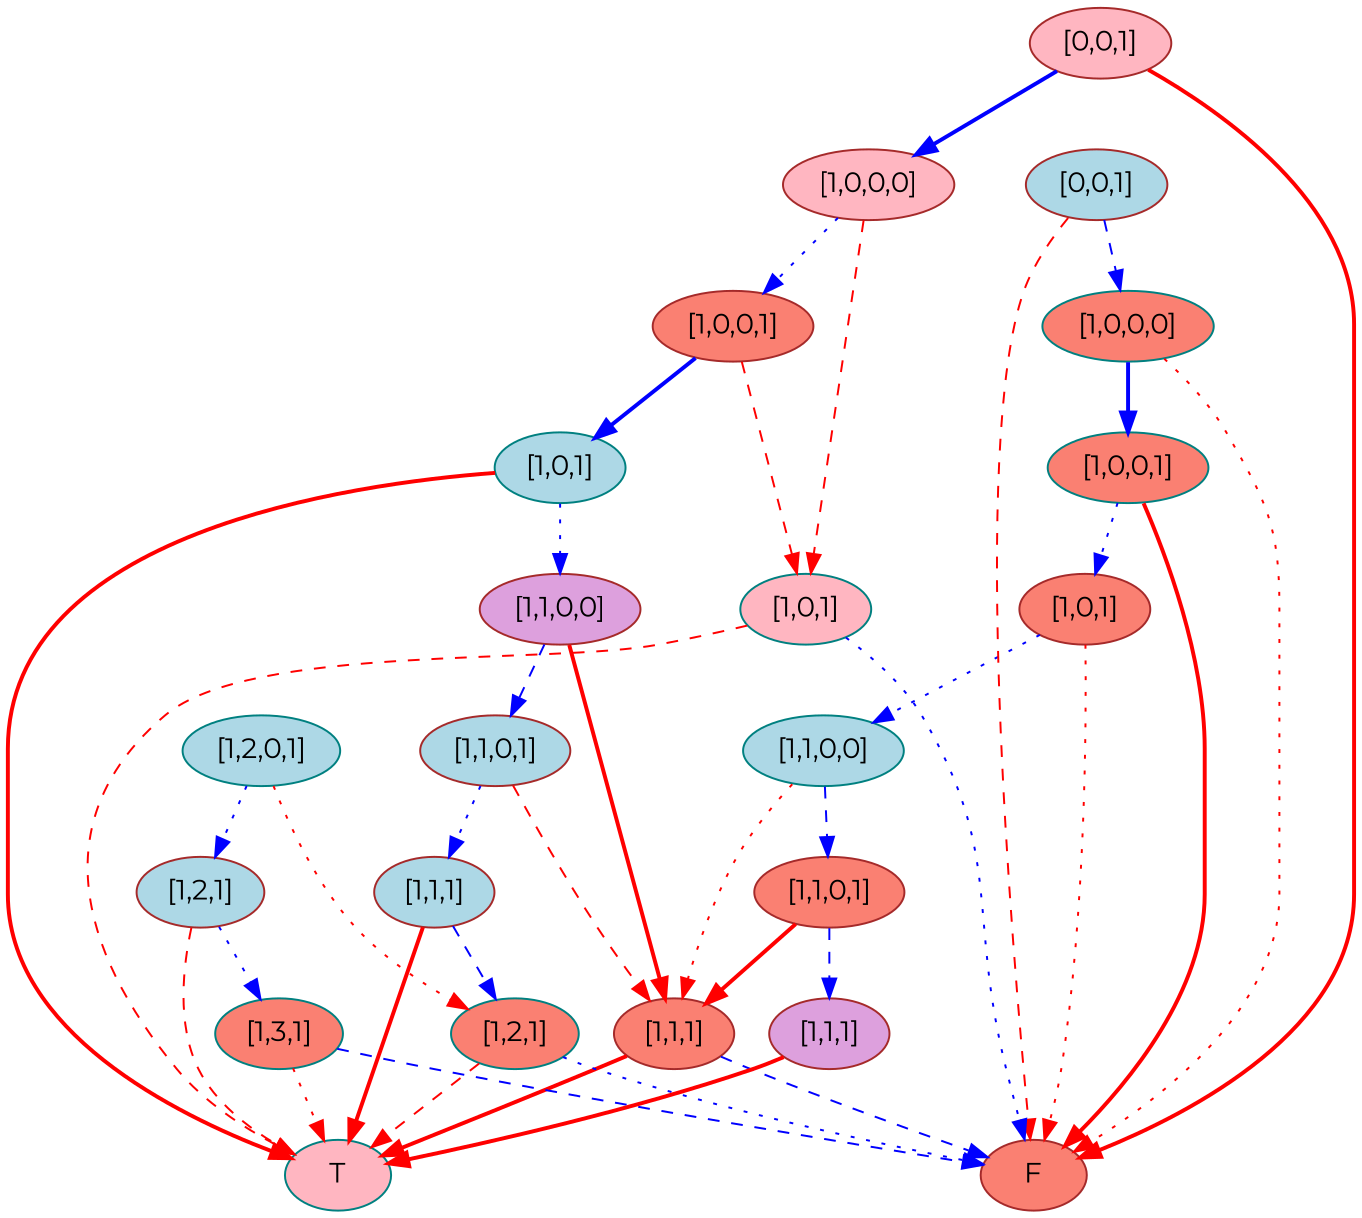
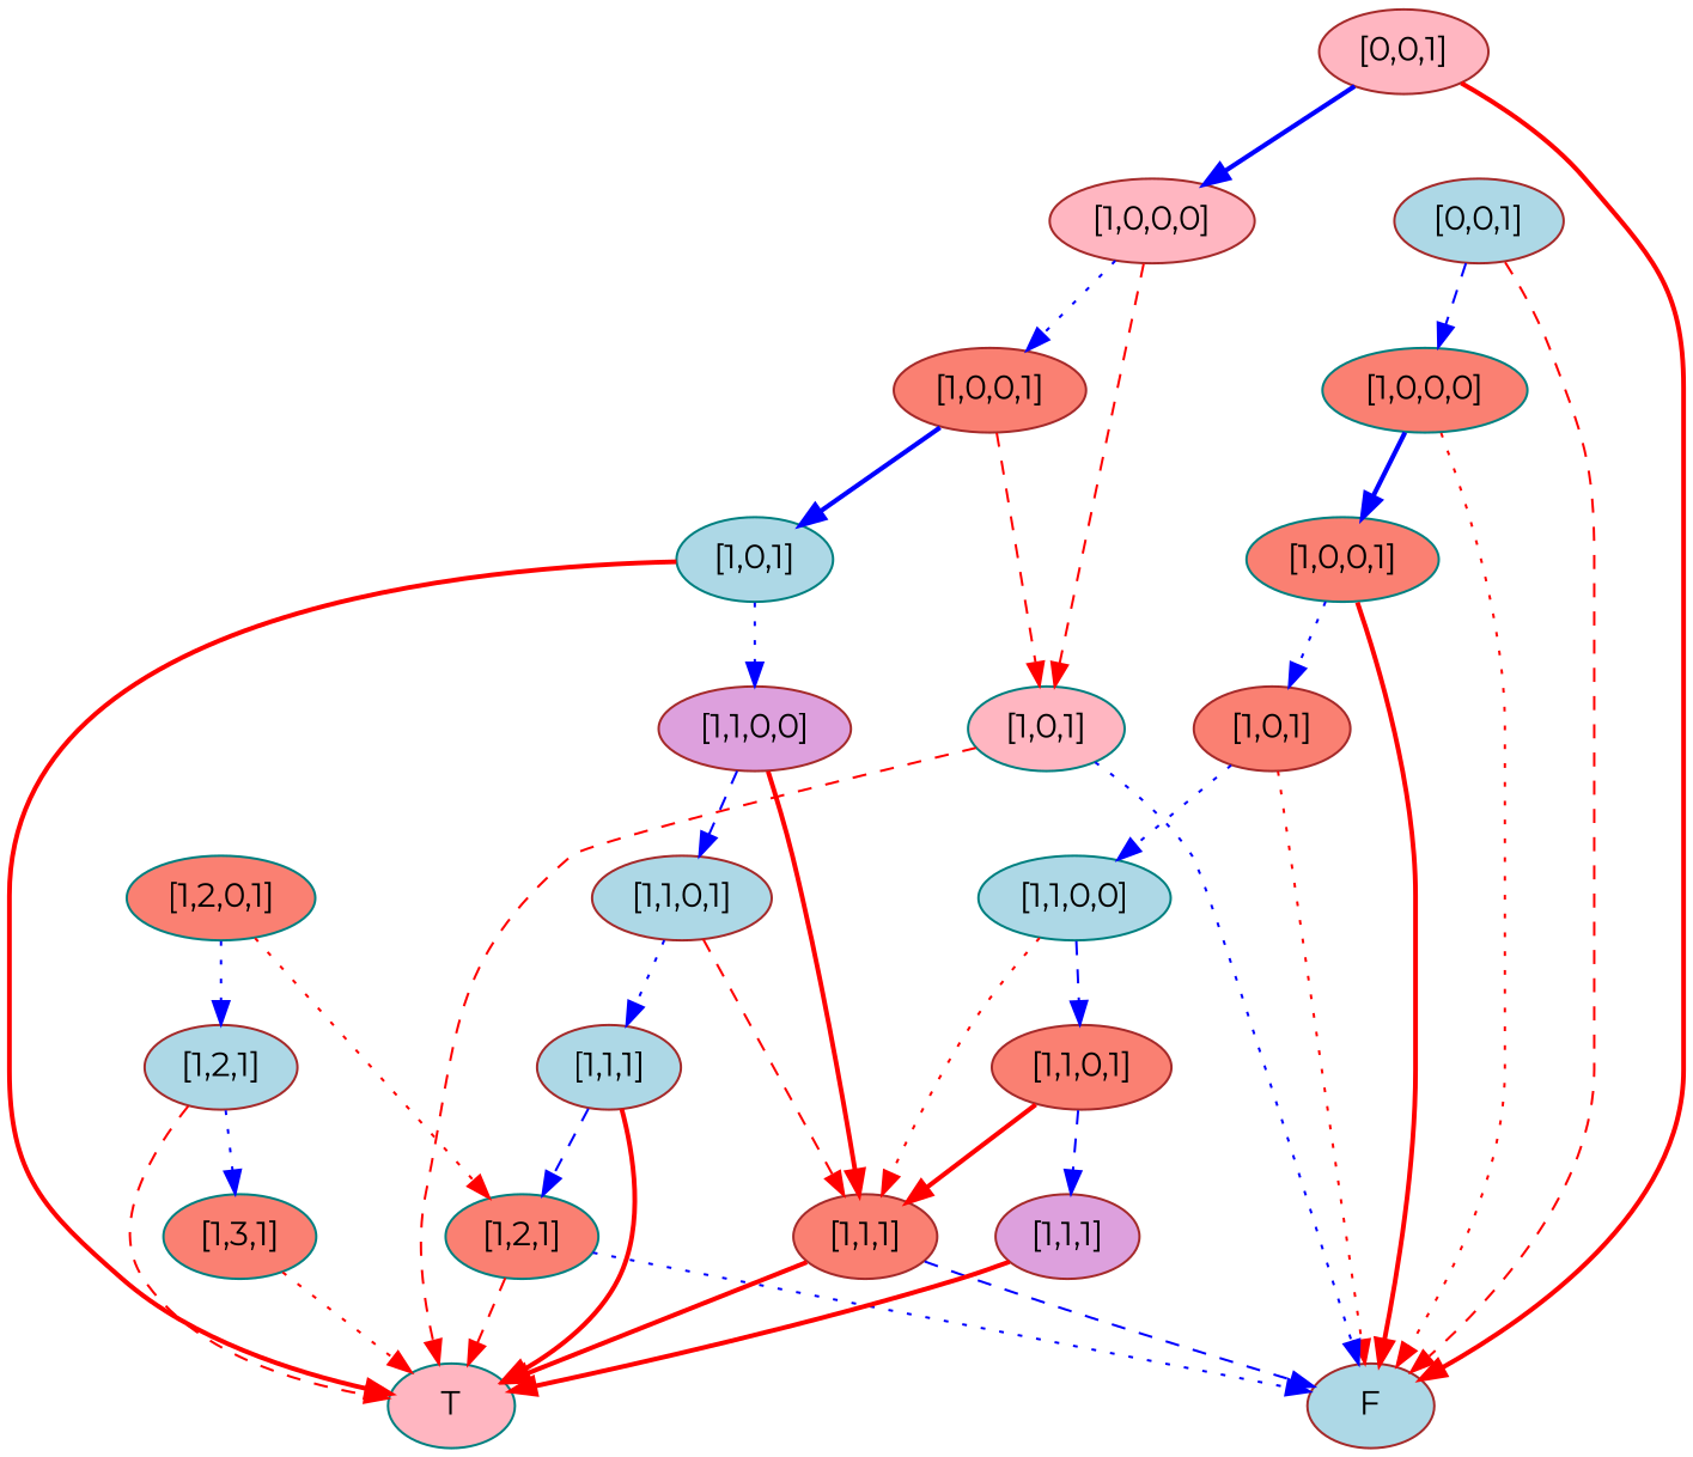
  digraph {
    fontname=Montserrat
    node [color=brown fillcolor=lightblue fontname=Montserrat style=filled]
    edge [color=red fontname=Montserrat style=dashed]
-   n1 [fillcolor=salmon label=F]
+   n1 [label=F]
    n2 [color=teal fillcolor=lightpink label=T]
    n3 [fillcolor=salmon label="[1,1,1]"]
    n4 [color=teal fillcolor=salmon label="[1,2,1]"]
    n5 [color=teal fillcolor=salmon label="[1,3,1]"]
    n6 [label="[1,2,1]"]
-   n7 [color=teal label="[1,2,0,1]"]
+   n7 [color=teal fillcolor=salmon label="[1,2,0,1]"]
    n8 [fillcolor=plum label="[1,1,1]"]
    n9 [fillcolor=salmon label="[1,1,0,1]"]
    n10 [color=teal label="[1,1,0,0]"]
    n11 [fillcolor=salmon label="[1,0,1]"]
    n12 [color=teal fillcolor=salmon label="[1,0,0,1]"]
    n13 [color=teal fillcolor=salmon label="[1,0,0,0]"]
    n14 [label="[0,0,1]"]
    n15 [color=teal fillcolor=lightpink label="[1,0,1]"]
    n16 [label="[1,1,1]"]
    n17 [label="[1,1,0,1]"]
    n18 [fillcolor=plum label="[1,1,0,0]"]
    n19 [color=teal label="[1,0,1]"]
    n20 [fillcolor=salmon label="[1,0,0,1]"]
    n21 [fillcolor=lightpink label="[1,0,0,0]"]
    n22 [fillcolor=lightpink label="[0,0,1]"]
    n3 -> n1 [color=blue]
    n3 -> n2 [style=bold]
    n4 -> n1 [color=blue style=dotted]
    n4 -> n2
-   n5 -> n1 [color=blue]
    n5 -> n2 [style=dotted]
    n6 -> n2
    n6 -> n5 [color=blue style=dotted]
    n7 -> n4 [style=dotted]
    n7 -> n6 [color=blue style=dotted]
    n8 -> n2 [style=bold]
    n9 -> n3 [style=bold]
    n9 -> n8 [color=blue]
    n10 -> n3 [style=dotted]
    n10 -> n9 [color=blue]
    n11 -> n1 [style=dotted]
    n11 -> n10 [color=blue style=dotted]
    n12 -> n1 [style=bold]
    n12 -> n11 [color=blue style=dotted]
    n13 -> n1 [style=dotted]
    n13 -> n12 [color=blue style=bold]
    n14 -> n1
    n14 -> n13 [color=blue]
    n15 -> n1 [color=blue style=dotted]
    n15 -> n2
    n16 -> n2 [style=bold]
    n16 -> n4 [color=blue]
    n17 -> n3
    n17 -> n16 [color=blue style=dotted]
    n18 -> n3 [style=bold]
    n18 -> n17 [color=blue]
    n19 -> n2 [style=bold]
    n19 -> n18 [color=blue style=dotted]
    n20 -> n15
    n20 -> n19 [color=blue style=bold]
    n21 -> n15
    n21 -> n20 [color=blue style=dotted]
    n22 -> n1 [style=bold]
    n22 -> n21 [color=blue style=bold]
  }
